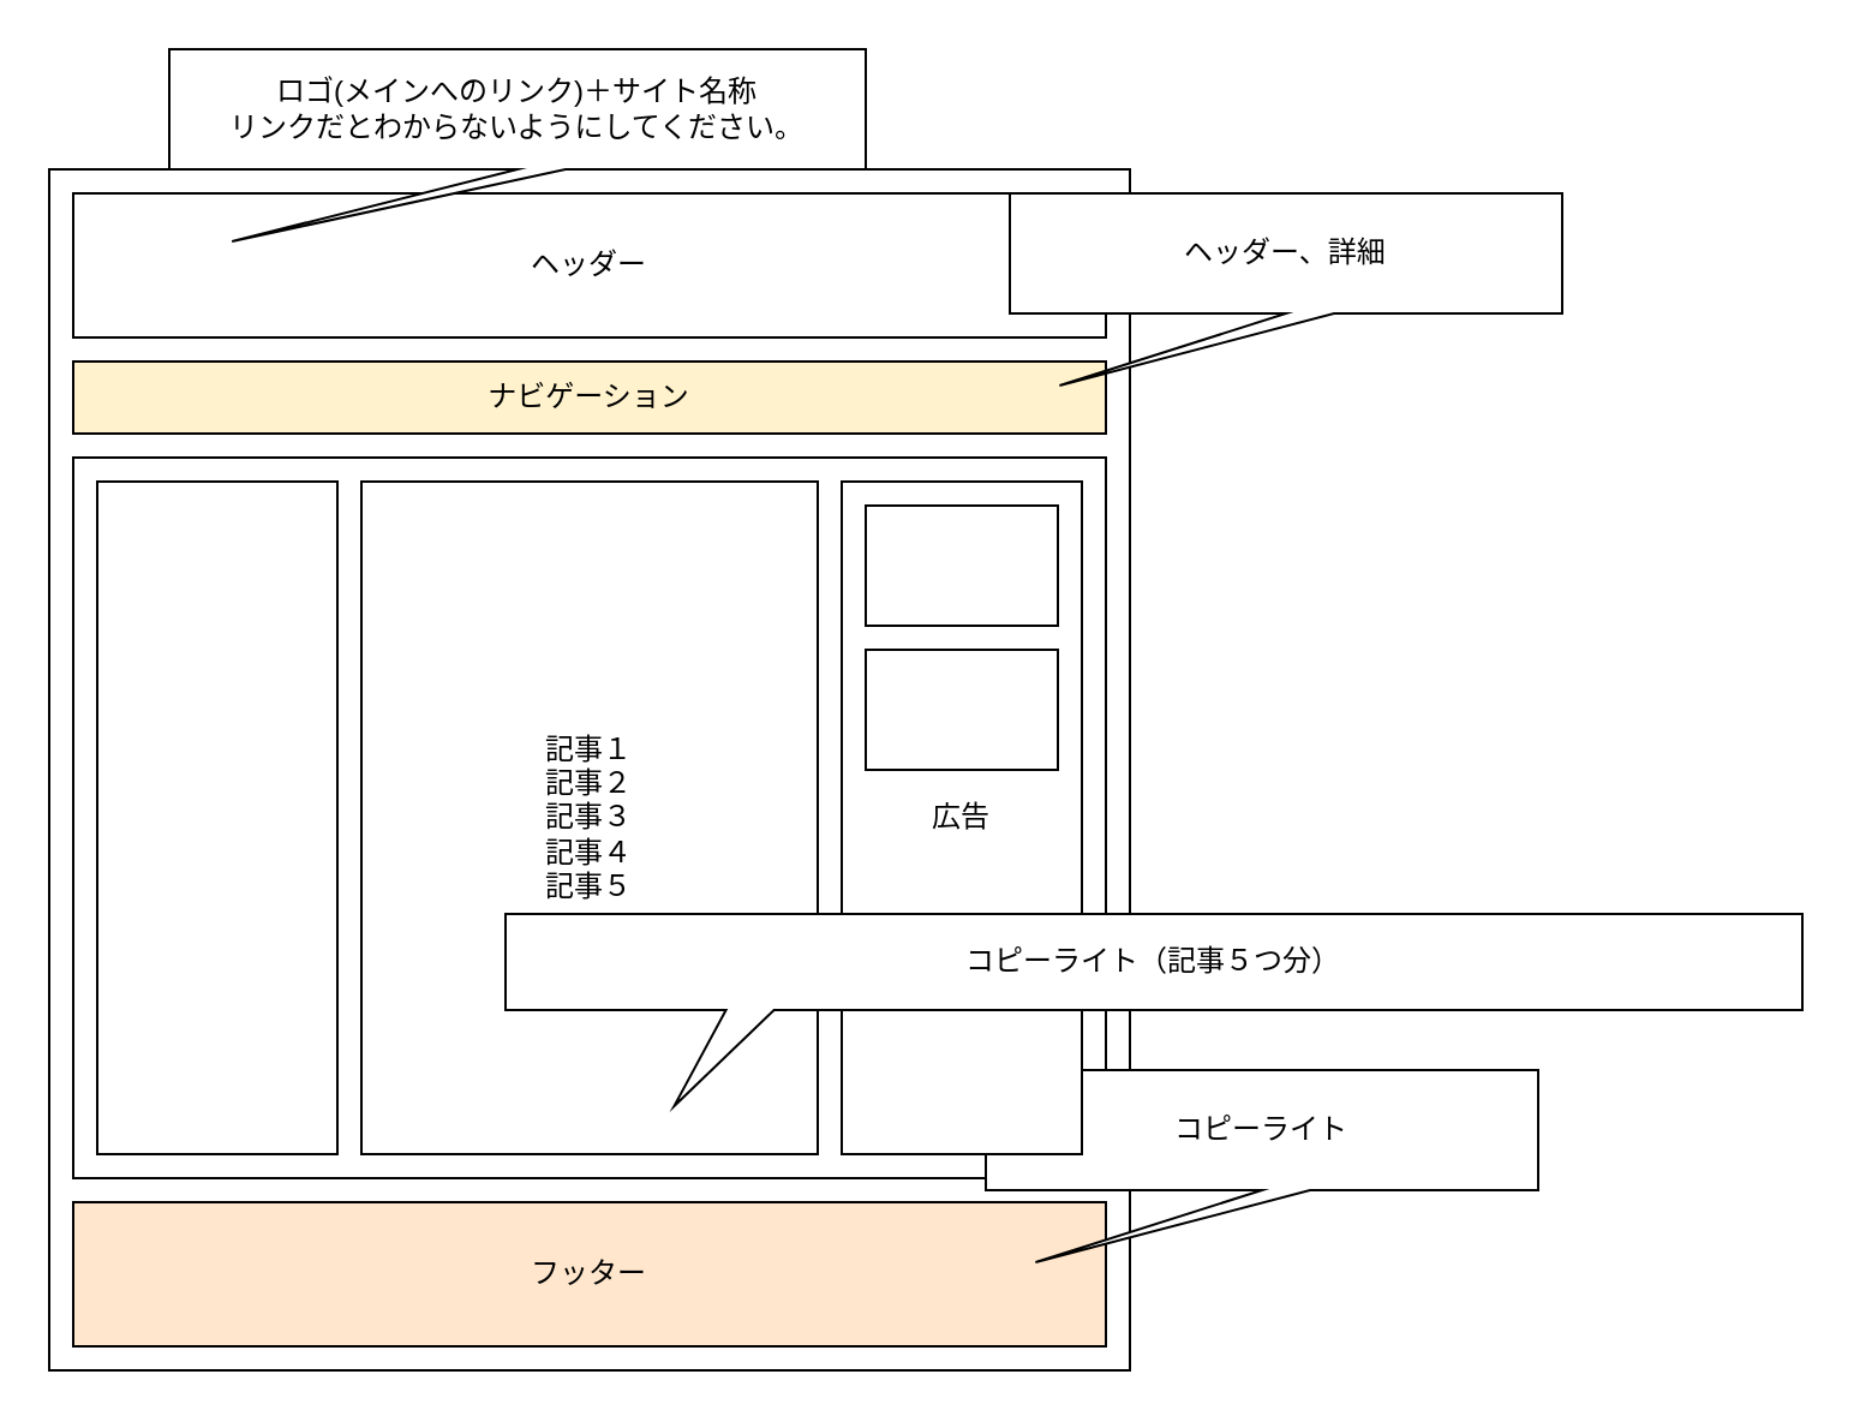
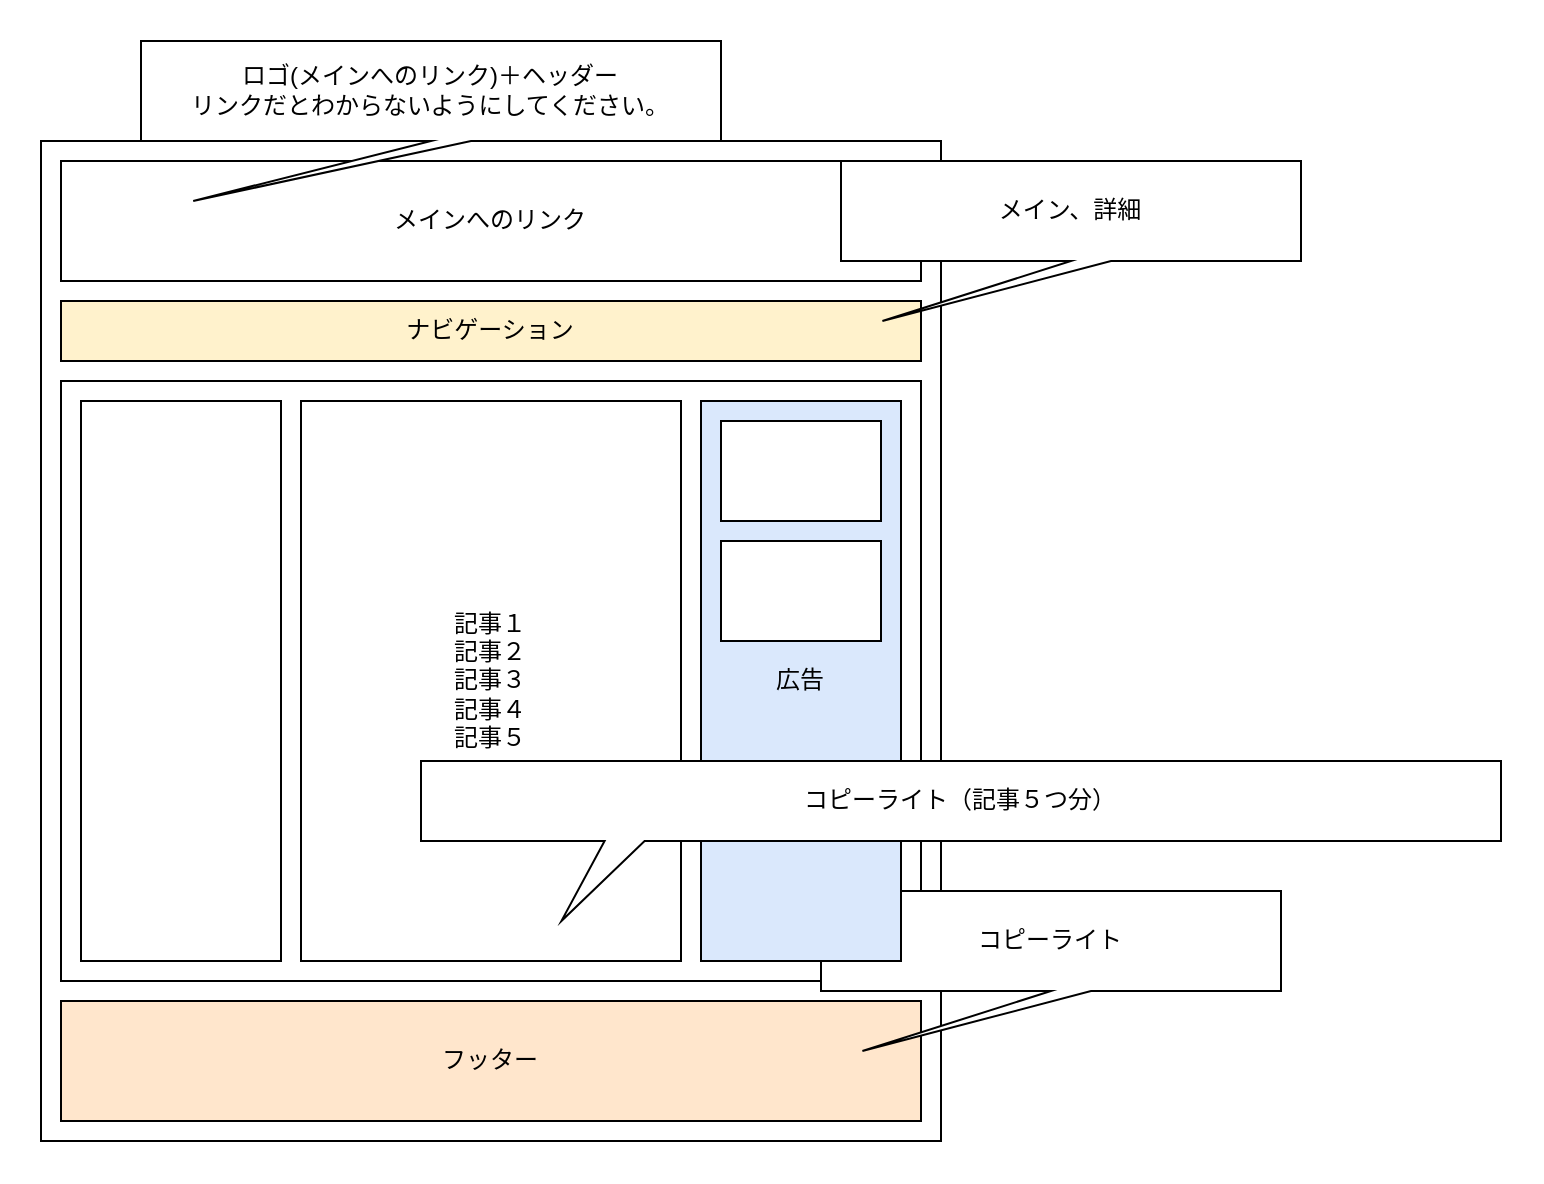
  <mxCell id="0" />
  <mxCell id="1" parent="0" />
  <mxCell id="2" value="" style="rounded=0;whiteSpace=wrap;html=1;" vertex="1" parent="1"><mxGeometry x="20" y="70" width="450" height="500" as="geometry" /></mxCell>
- <mxCell id="3" value="ヘッダー" style="rounded=0;whiteSpace=wrap;html=1;" vertex="1" parent="1"><mxGeometry x="30" y="80" width="430" height="60" as="geometry" /></mxCell>
+ <mxCell id="3" value="メインへのリンク" style="rounded=0;whiteSpace=wrap;html=1;" vertex="1" parent="1"><mxGeometry x="30" y="80" width="430" height="60" as="geometry" /></mxCell>
  <mxCell id="4" value="ナビゲーション" style="rounded=0;whiteSpace=wrap;html=1;fillColor=#fff2cc;" vertex="1" parent="1"><mxGeometry x="30" y="150" width="430" height="30" as="geometry" /></mxCell>
- <mxCell id="5" value="ヘッダー、詳細" style="shape=callout;whiteSpace=wrap;html=1;perimeter=calloutPerimeter;position2=0.09;" vertex="1" parent="1"><mxGeometry x="420" y="80" width="230" height="80" as="geometry" /></mxCell>
+ <mxCell id="5" value="メイン、詳細" style="shape=callout;whiteSpace=wrap;html=1;perimeter=calloutPerimeter;position2=0.09;" vertex="1" parent="1"><mxGeometry x="420" y="80" width="230" height="80" as="geometry" /></mxCell>
  <mxCell id="6" value="" style="rounded=0;whiteSpace=wrap;html=1;" vertex="1" parent="1"><mxGeometry x="30" y="190" width="430" height="300" as="geometry" /></mxCell>
  <mxCell id="7" value="フッター" style="rounded=0;whiteSpace=wrap;html=1;fillColor=#ffe6cc;" vertex="1" parent="1"><mxGeometry x="30" y="500" width="430" height="60" as="geometry" /></mxCell>
  <mxCell id="8" value="コピーライト" style="shape=callout;whiteSpace=wrap;html=1;perimeter=calloutPerimeter;position2=0.09;" vertex="1" parent="1"><mxGeometry x="410" y="445" width="230" height="80" as="geometry" /></mxCell>
- <mxCell id="9" value="ロゴ(メインへのリンク)＋サイト名称&lt;br&gt;リンクだとわからないようにしてください。" style="shape=callout;whiteSpace=wrap;html=1;perimeter=calloutPerimeter;position2=0.09;" vertex="1" parent="1"><mxGeometry x="70" y="20" width="290" height="80" as="geometry" /></mxCell>
+ <mxCell id="9" value="ロゴ(メインへのリンク)＋ヘッダー&lt;br&gt;リンクだとわからないようにしてください。" style="shape=callout;whiteSpace=wrap;html=1;perimeter=calloutPerimeter;position2=0.09;" vertex="1" parent="1"><mxGeometry x="70" y="20" width="290" height="80" as="geometry" /></mxCell>
  <mxCell id="10" value="" style="rounded=0;whiteSpace=wrap;html=1;" vertex="1" parent="1"><mxGeometry x="40" y="200" width="100" height="280" as="geometry" /></mxCell>
- <mxCell id="11" value="広告" style="rounded=0;whiteSpace=wrap;html=1;" vertex="1" parent="1"><mxGeometry x="350" y="200" width="100" height="280" as="geometry" /></mxCell>
+ <mxCell id="11" value="広告" style="rounded=0;whiteSpace=wrap;html=1;fillColor=#dae8fc;" vertex="1" parent="1"><mxGeometry x="350" y="200" width="100" height="280" as="geometry" /></mxCell>
  <mxCell id="12" value="記事１&lt;br&gt;記事２&lt;br&gt;記事３&lt;br&gt;記事４&lt;br&gt;記事５" style="rounded=0;whiteSpace=wrap;html=1;" vertex="1" parent="1"><mxGeometry x="150" y="200" width="190" height="280" as="geometry" /></mxCell>
  <mxCell id="13" value="" style="rounded=0;whiteSpace=wrap;html=1;" vertex="1" parent="1"><mxGeometry x="360" y="210" width="80" height="50" as="geometry" /></mxCell>
  <mxCell id="14" value="" style="rounded=0;whiteSpace=wrap;html=1;" vertex="1" parent="1"><mxGeometry x="360" y="270" width="80" height="50" as="geometry" /></mxCell>
  <mxCell id="15" value="コピーライト（記事５つ分）" style="shape=callout;whiteSpace=wrap;html=1;perimeter=calloutPerimeter;position2=0.13;size=40;position=0.17;" vertex="1" parent="1"><mxGeometry x="210" y="380" width="540" height="80" as="geometry" /></mxCell>
